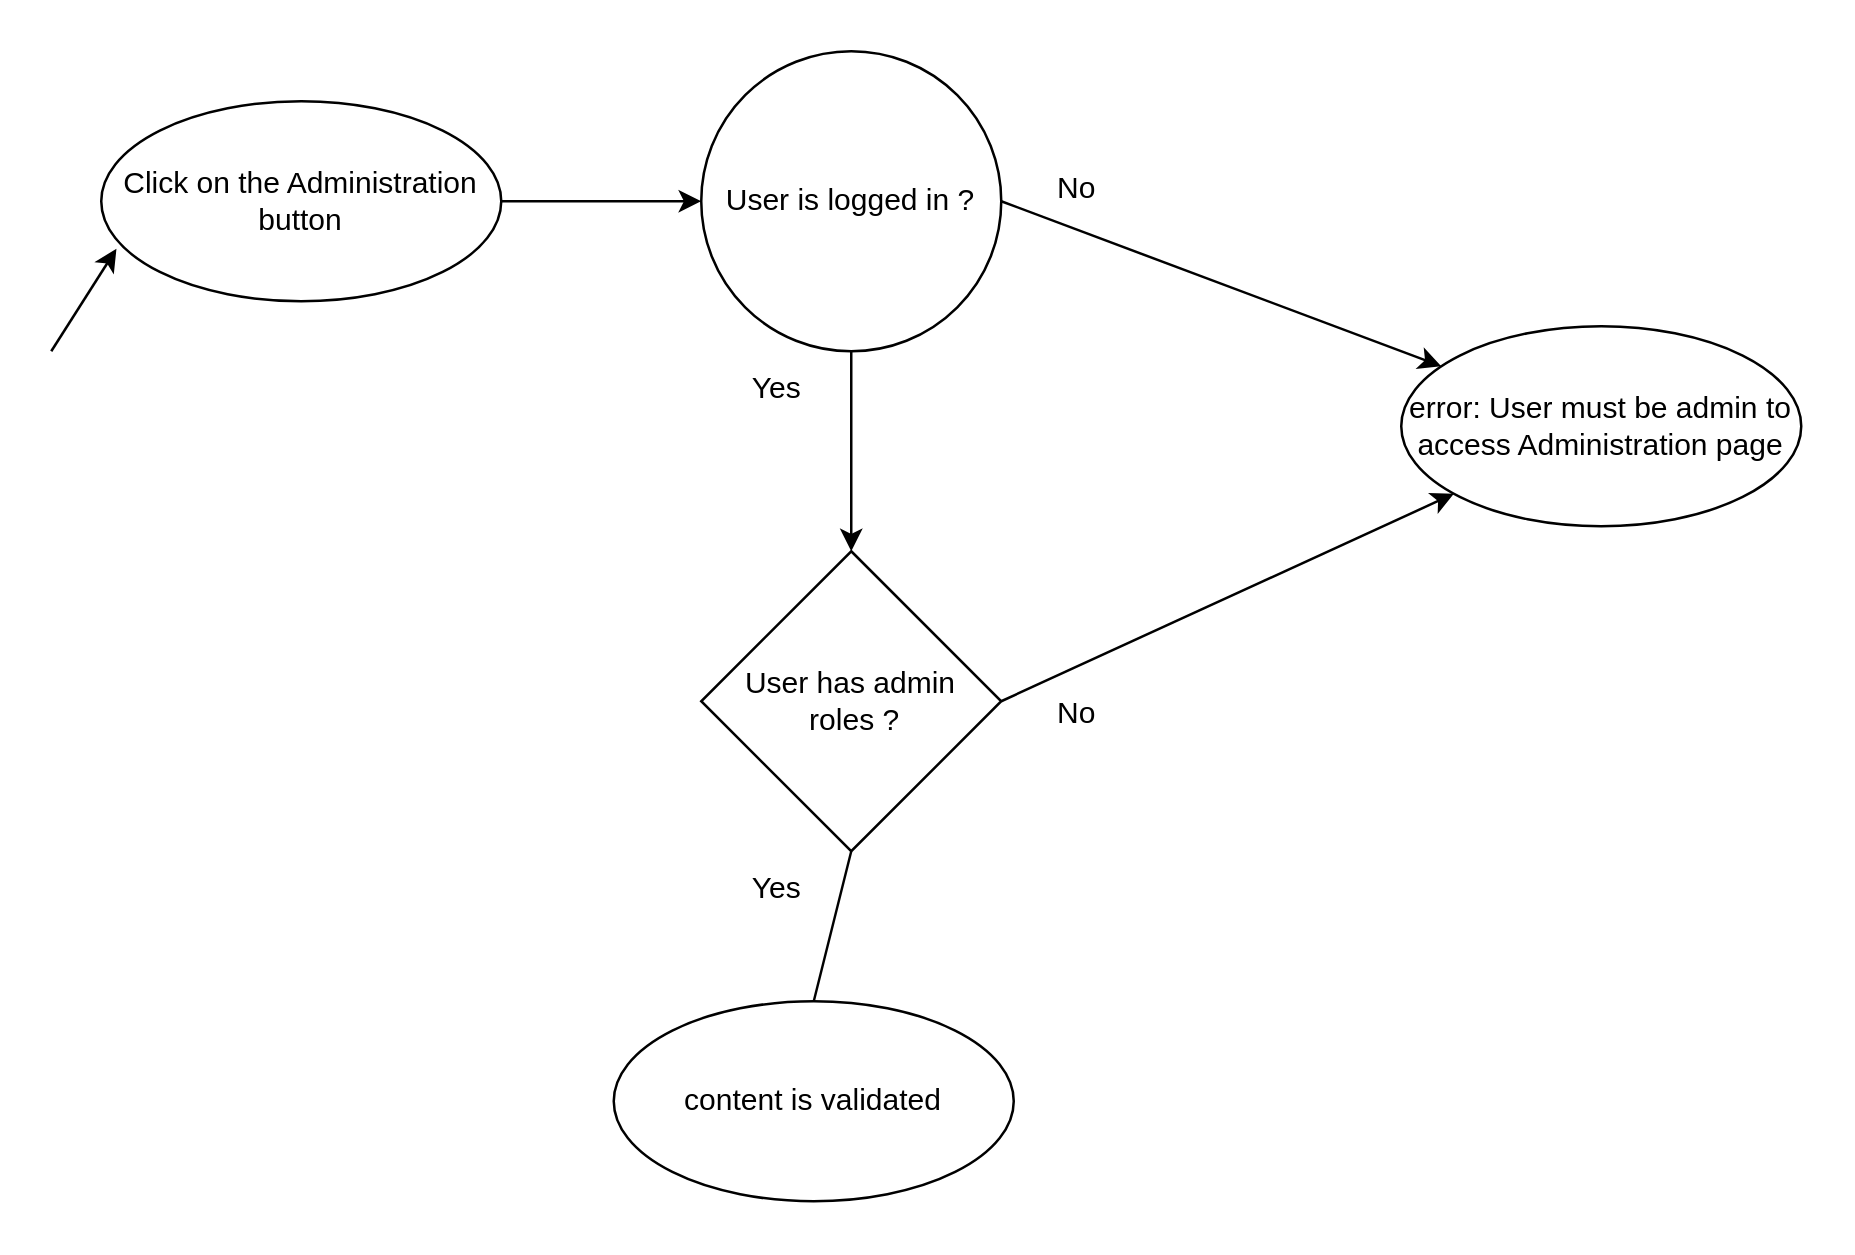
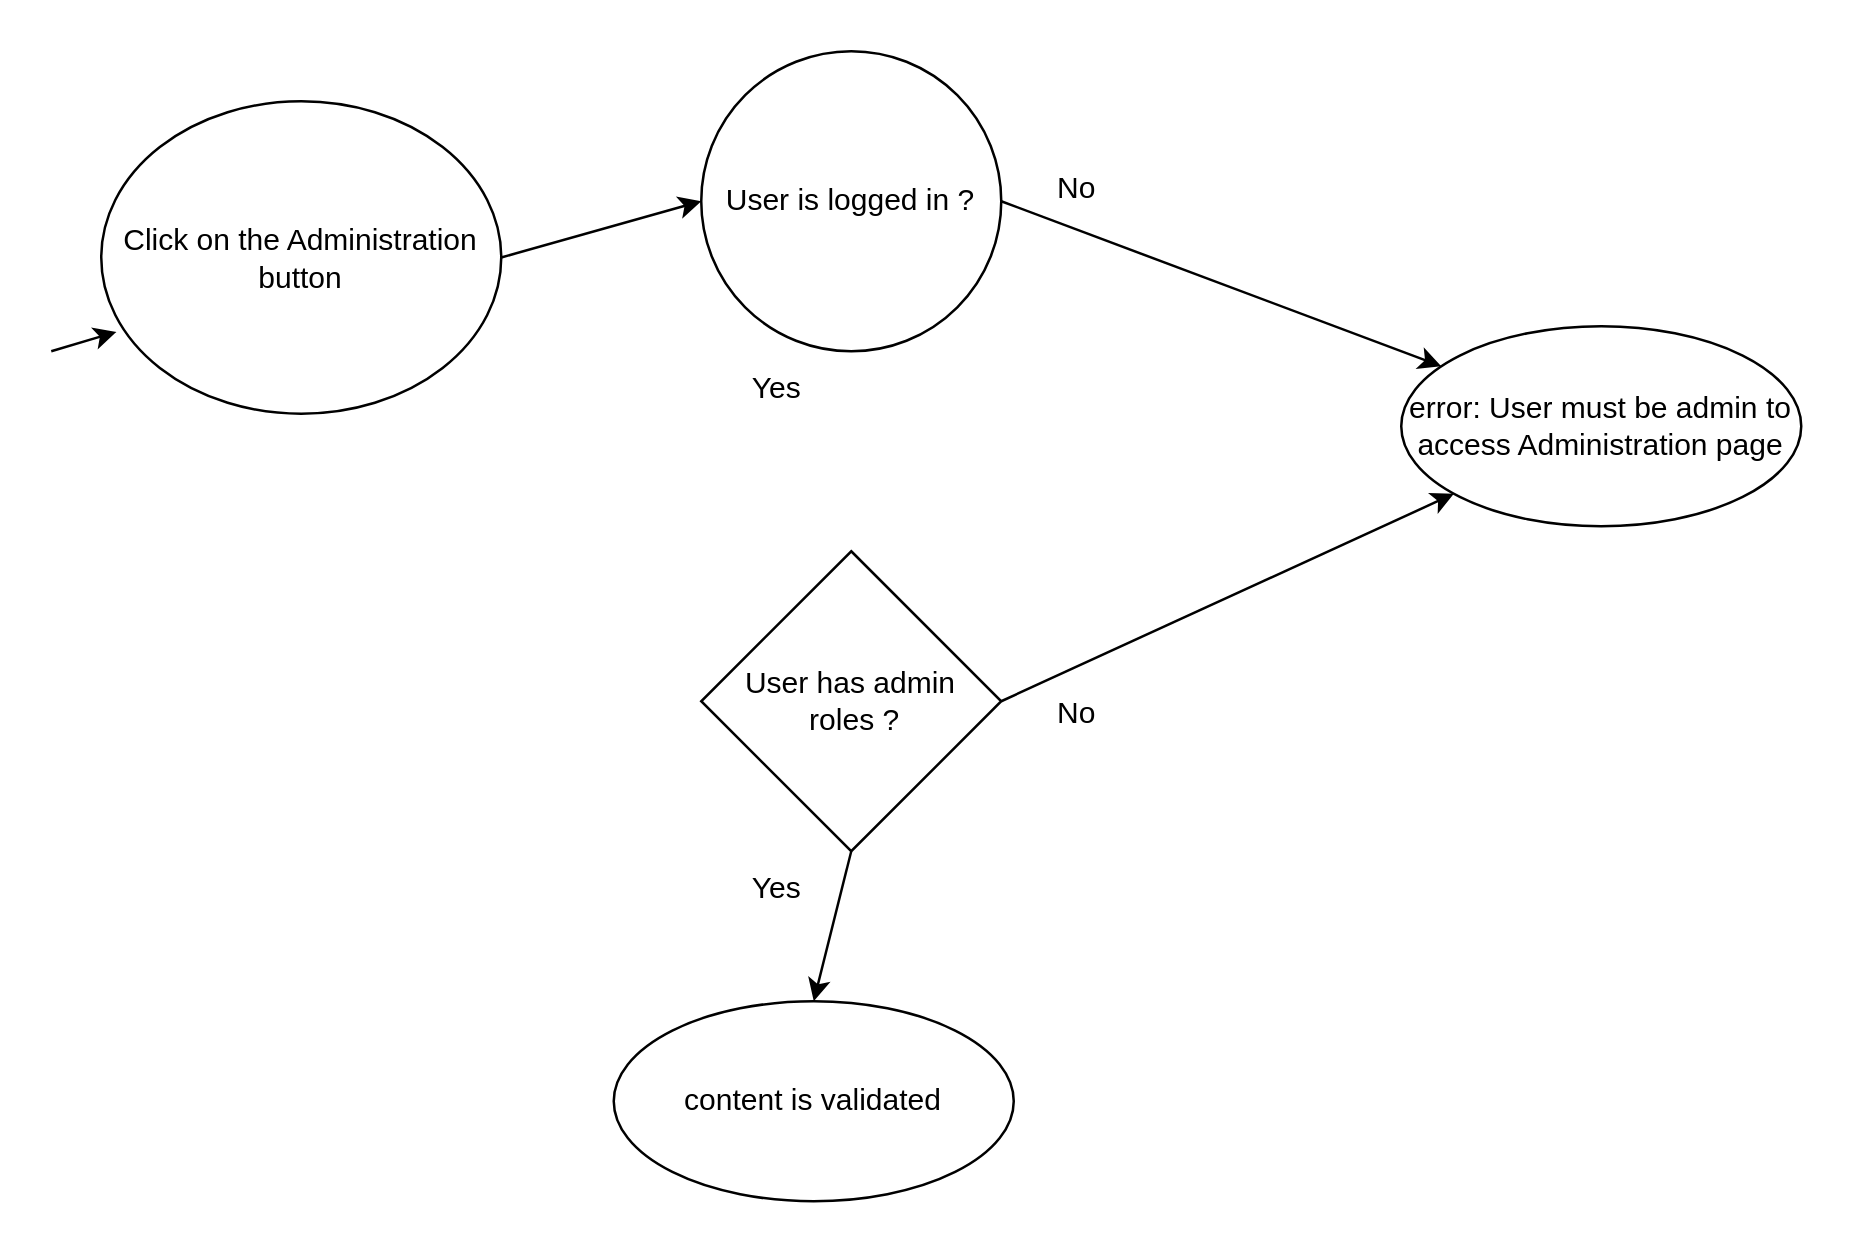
  <mxCell id="0" />
  <mxCell id="1" parent="0" />
- <mxCell id="2" value="Click on the Administration button" style="ellipse;whiteSpace=wrap;html=1;" parent="1" vertex="1"><mxGeometry x="40" y="40" width="160" height="80" as="geometry" /></mxCell>
+ <mxCell id="2" value="Click on the Administration button" style="ellipse;whiteSpace=wrap;html=1;" parent="1" vertex="1"><mxGeometry x="40" y="40" width="160" height="125" as="geometry" /></mxCell>
  <mxCell id="3" value="" style="endArrow=classic;html=1;rounded=0;entryX=0;entryY=0.5;entryDx=0;entryDy=0;exitX=1;exitY=0.5;exitDx=0;exitDy=0;" parent="1" source="2" target="7" edge="1"><mxGeometry width="50" height="50" relative="1" as="geometry"><mxPoint x="370" y="320" as="sourcePoint" /><mxPoint x="263.431" y="68.284" as="targetPoint" /></mxGeometry></mxCell>
- <mxCell id="4" value="" style="endArrow=classic;html=1;rounded=0;entryX=0.5;entryY=0;entryDx=0;entryDy=0;exitX=0.5;exitY=1;exitDx=0;exitDy=0;" parent="1" source="7" target="13" edge="1"><mxGeometry width="50" height="50" relative="1" as="geometry"><mxPoint x="400" y="50" as="sourcePoint" /><mxPoint x="480" y="69.04" as="targetPoint" /></mxGeometry></mxCell>
  <mxCell id="5" value="content is validated" style="ellipse;whiteSpace=wrap;html=1;" parent="1" vertex="1"><mxGeometry x="245" y="400" width="160" height="80" as="geometry" /></mxCell>
- <mxCell id="6" value="" style="endArrow=none;html=1;rounded=0;entryX=0.5;entryY=0;entryDx=0;entryDy=0;exitX=0.5;exitY=1;exitDx=0;exitDy=0;" parent="1" source="13" target="5" edge="1"><mxGeometry width="50" height="50" relative="1" as="geometry"><mxPoint x="420" y="435" as="sourcePoint" /><mxPoint x="340" y="500" as="targetPoint" /></mxGeometry></mxCell>
+ <mxCell id="6" value="" style="endArrow=classic;html=1;rounded=0;entryX=0.5;entryY=0;entryDx=0;entryDy=0;exitX=0.5;exitY=1;exitDx=0;exitDy=0;" parent="1" source="13" target="5" edge="1"><mxGeometry width="50" height="50" relative="1" as="geometry"><mxPoint x="420" y="435" as="sourcePoint" /><mxPoint x="340" y="500" as="targetPoint" /></mxGeometry></mxCell>
  <mxCell id="7" value="User is logged in ?" style="ellipse;whiteSpace=wrap;html=1;" parent="1" vertex="1"><mxGeometry x="280" y="20" width="120" height="120" as="geometry" /></mxCell>
  <mxCell id="8" value="Yes" style="text;html=1;align=center;verticalAlign=middle;resizable=0;points=[];autosize=1;strokeColor=none;fillColor=none;" parent="1" vertex="1"><mxGeometry x="290" y="140" width="40" height="30" as="geometry" /></mxCell>
  <mxCell id="9" value="error: User must be admin to access Administration page" style="ellipse;whiteSpace=wrap;html=1;" parent="1" vertex="1"><mxGeometry x="560" y="130" width="160" height="80" as="geometry" /></mxCell>
  <mxCell id="10" value="" style="endArrow=classic;html=1;rounded=0;exitX=1;exitY=0.5;exitDx=0;exitDy=0;" parent="1" source="7" target="9" edge="1"><mxGeometry width="50" height="50" relative="1" as="geometry"><mxPoint x="330" y="120" as="sourcePoint" /><mxPoint x="170" y="15" as="targetPoint" /></mxGeometry></mxCell>
  <mxCell id="11" value="No" style="text;html=1;align=center;verticalAlign=middle;resizable=0;points=[];autosize=1;strokeColor=none;fillColor=none;" parent="1" vertex="1"><mxGeometry x="410" y="60" width="40" height="30" as="geometry" /></mxCell>
  <mxCell id="12" value="" style="endArrow=classic;html=1;rounded=0;entryX=0.038;entryY=0.738;entryDx=0;entryDy=0;entryPerimeter=0;" parent="1" target="2" edge="1"><mxGeometry width="50" height="50" relative="1" as="geometry"><mxPoint x="20" y="140" as="sourcePoint" /><mxPoint x="135.36" y="176.08" as="targetPoint" /></mxGeometry></mxCell>
  <mxCell id="13" value="User has admin&lt;br&gt;&amp;nbsp;roles ?" style="rhombus;whiteSpace=wrap;html=1;" vertex="1" parent="1"><mxGeometry x="280" y="220" width="120" height="120" as="geometry" /></mxCell>
  <mxCell id="14" value="" style="endArrow=classic;html=1;rounded=0;exitX=1;exitY=0.5;exitDx=0;exitDy=0;" edge="1" parent="1" source="13" target="9"><mxGeometry width="50" height="50" relative="1" as="geometry"><mxPoint x="340" y="110" as="sourcePoint" /><mxPoint x="710" y="170" as="targetPoint" /></mxGeometry></mxCell>
  <mxCell id="15" value="Yes" style="text;html=1;align=center;verticalAlign=middle;resizable=0;points=[];autosize=1;strokeColor=none;fillColor=none;" vertex="1" parent="1"><mxGeometry x="290" y="340" width="40" height="30" as="geometry" /></mxCell>
  <mxCell id="16" value="No" style="text;html=1;align=center;verticalAlign=middle;resizable=0;points=[];autosize=1;strokeColor=none;fillColor=none;" vertex="1" parent="1"><mxGeometry x="410" y="270" width="40" height="30" as="geometry" /></mxCell>
